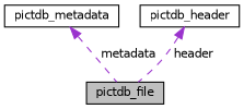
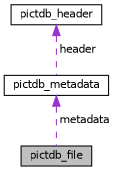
  digraph {
    node [color=black fillcolor=white fontname=Helvetica fontsize=10 shape=record style=filled]
    edge [color=darkorchid3 dir=back fontname=Helvetica fontsize=10 labelfontname=Helvetica labelfontsize=10 style=dashed]
    n1 [fillcolor=grey75 fontcolor=black height=0.2 label=pictdb_file width=0.4]
    n2 [height=0.2 label=pictdb_metadata width=0.4]
    n3 [height=0.2 label=pictdb_header width=0.4]
    n2 -> n1 [label=" metadata"]
-   n3 -> n1 [label=" header"]
+   n3 -> n2 [label=" header"]
  }
